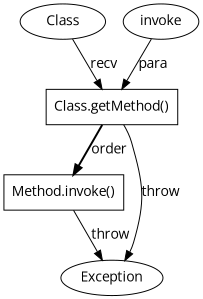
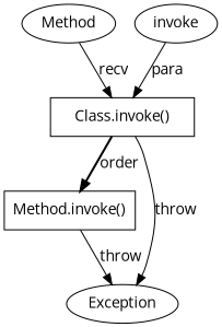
  digraph {
    fontname="Open Sans"
    node [fontname="Open Sans" shape=ellipse]
    edge [fontname="Open Sans" style=solid]
    n1 [label="Method.invoke()" shape=box]
    n2 [label=Exception]
-   n3 [label="Class.getMethod()" shape=box]
-   n4 [label=Class]
+   n3 [label="Class.invoke()" shape=box]
+   n4 [label=Method]
    n5 [label=invoke]
    n1 -> n2 [label=throw]
    n3 -> n1 [label=order style=bold]
    n3 -> n2 [label=throw]
    n4 -> n3 [label=recv]
    n5 -> n3 [label=para]
  }
